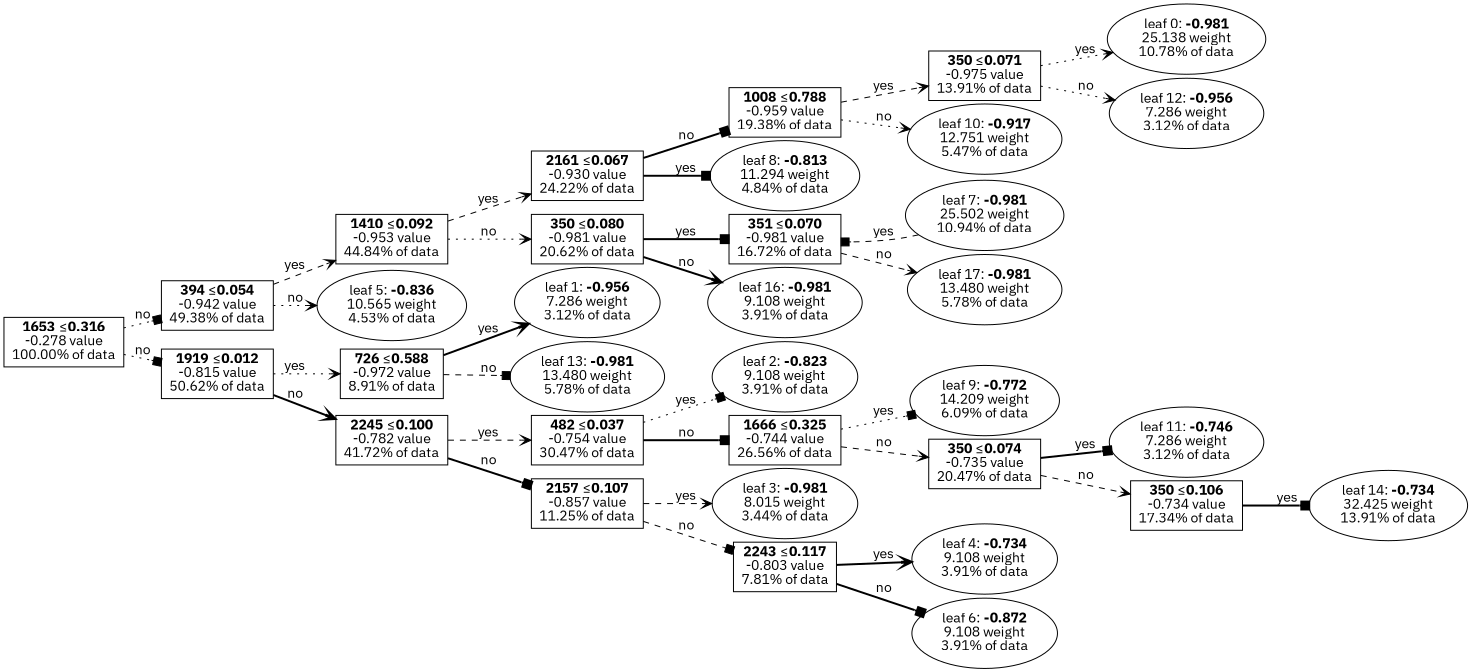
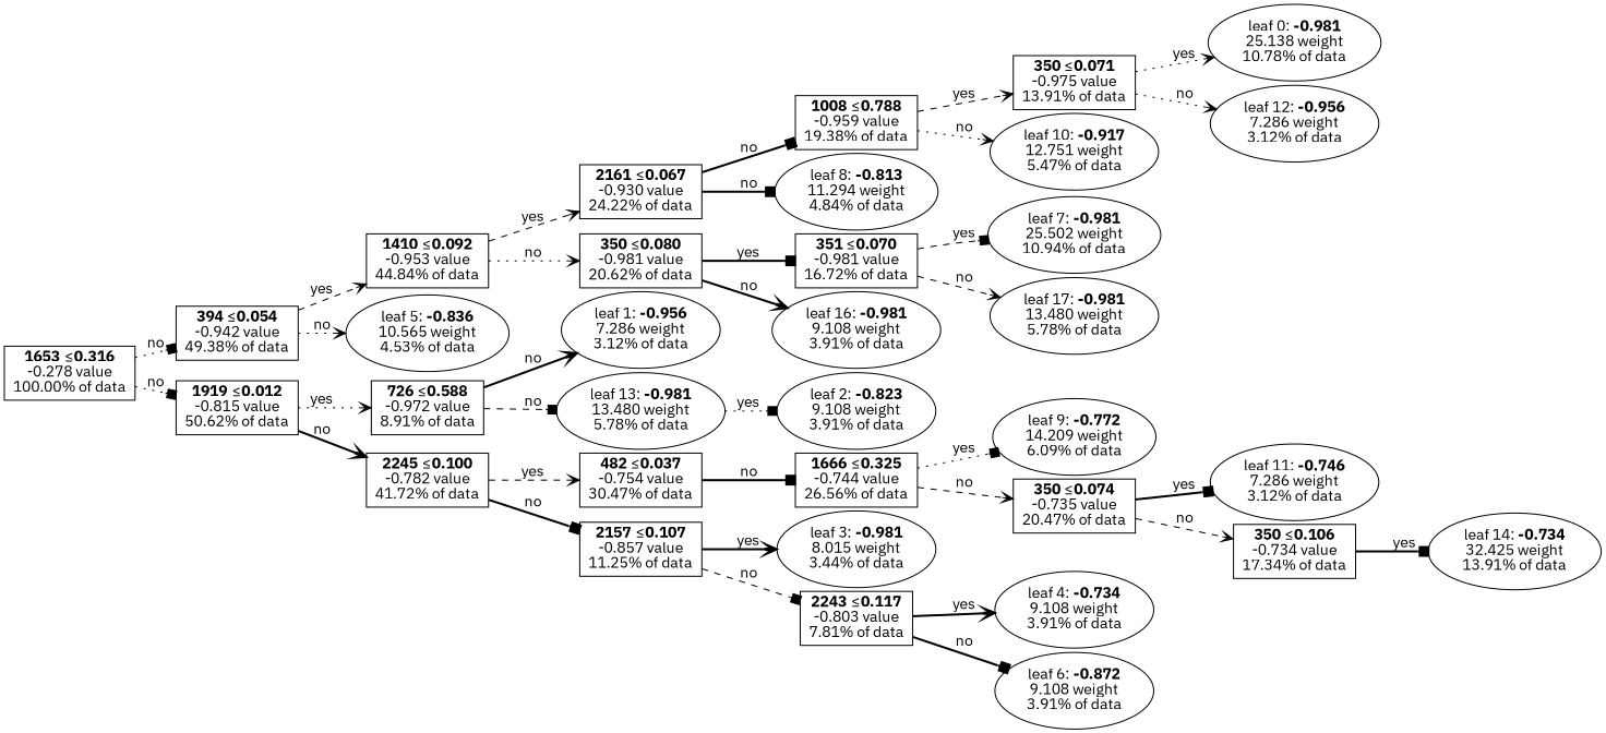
  digraph {
    fontname="IBM Plex Sans"
    nodesep=0.05
    rankdir=LR
    ranksep=0.3
    node [fontname="IBM Plex Sans"]
    edge [arrowhead=vee fontname="IBM Plex Sans" style=bold]
    n1 [fillcolor=white label=<<B>1653</B> &#8804;<B>0.316</B><br/>-0.278 value<br/>100.00% of data> shape=rectangle]
    n2 [fillcolor=white label=<<B>394</B> &#8804;<B>0.054</B><br/>-0.942 value<br/>49.38% of data> shape=rectangle]
    n3 [fillcolor=white label=<<B>1919</B> &#8804;<B>0.012</B><br/>-0.815 value<br/>50.62% of data> shape=rectangle]
    n4 [fillcolor=white label=<<B>1410</B> &#8804;<B>0.092</B><br/>-0.953 value<br/>44.84% of data> shape=rectangle]
    n5 [label=<leaf 5: <B>-0.836</B><br/>10.565 weight<br/>4.53% of data>]
    n6 [fillcolor=white label=<<B>726</B> &#8804;<B>0.588</B><br/>-0.972 value<br/>8.91% of data> shape=rectangle]
    n7 [fillcolor=white label=<<B>2245</B> &#8804;<B>0.100</B><br/>-0.782 value<br/>41.72% of data> shape=rectangle]
    n8 [fillcolor=white label=<<B>2161</B> &#8804;<B>0.067</B><br/>-0.930 value<br/>24.22% of data> shape=rectangle]
    n9 [fillcolor=white label=<<B>350</B> &#8804;<B>0.080</B><br/>-0.981 value<br/>20.62% of data> shape=rectangle]
    n10 [fillcolor=white label=<<B>1008</B> &#8804;<B>0.788</B><br/>-0.959 value<br/>19.38% of data> shape=rectangle]
    n11 [label=<leaf 8: <B>-0.813</B><br/>11.294 weight<br/>4.84% of data>]
    n12 [fillcolor=white label=<<B>351</B> &#8804;<B>0.070</B><br/>-0.981 value<br/>16.72% of data> shape=rectangle]
    n13 [label=<leaf 16: <B>-0.981</B><br/>9.108 weight<br/>3.91% of data>]
    n14 [fillcolor=white label=<<B>350</B> &#8804;<B>0.071</B><br/>-0.975 value<br/>13.91% of data> shape=rectangle]
    n15 [label=<leaf 10: <B>-0.917</B><br/>12.751 weight<br/>5.47% of data>]
    n16 [label=<leaf 0: <B>-0.981</B><br/>25.138 weight<br/>10.78% of data>]
    n17 [label=<leaf 12: <B>-0.956</B><br/>7.286 weight<br/>3.12% of data>]
    n18 [label=<leaf 7: <B>-0.981</B><br/>25.502 weight<br/>10.94% of data>]
    n19 [label=<leaf 17: <B>-0.981</B><br/>13.480 weight<br/>5.78% of data>]
    n20 [label=<leaf 1: <B>-0.956</B><br/>7.286 weight<br/>3.12% of data>]
    n21 [label=<leaf 13: <B>-0.981</B><br/>13.480 weight<br/>5.78% of data>]
    n22 [fillcolor=white label=<<B>482</B> &#8804;<B>0.037</B><br/>-0.754 value<br/>30.47% of data> shape=rectangle]
    n23 [fillcolor=white label=<<B>2157</B> &#8804;<B>0.107</B><br/>-0.857 value<br/>11.25% of data> shape=rectangle]
    n24 [label=<leaf 2: <B>-0.823</B><br/>9.108 weight<br/>3.91% of data>]
    n25 [fillcolor=white label=<<B>1666</B> &#8804;<B>0.325</B><br/>-0.744 value<br/>26.56% of data> shape=rectangle]
    n26 [label=<leaf 3: <B>-0.981</B><br/>8.015 weight<br/>3.44% of data>]
    n27 [fillcolor=white label=<<B>2243</B> &#8804;<B>0.117</B><br/>-0.803 value<br/>7.81% of data> shape=rectangle]
    n28 [label=<leaf 9: <B>-0.772</B><br/>14.209 weight<br/>6.09% of data>]
    n29 [fillcolor=white label=<<B>350</B> &#8804;<B>0.074</B><br/>-0.735 value<br/>20.47% of data> shape=rectangle]
    n30 [label=<leaf 11: <B>-0.746</B><br/>7.286 weight<br/>3.12% of data>]
    n31 [fillcolor=white label=<<B>350</B> &#8804;<B>0.106</B><br/>-0.734 value<br/>17.34% of data> shape=rectangle]
    n32 [label=<leaf 14: <B>-0.734</B><br/>32.425 weight<br/>13.91% of data>]
    n33 [label=<leaf 4: <B>-0.734</B><br/>9.108 weight<br/>3.91% of data>]
    n34 [label=<leaf 6: <B>-0.872</B><br/>9.108 weight<br/>3.91% of data>]
    n1 -> n2 [arrowhead=box label=no style=dotted]
    n1 -> n3 [arrowhead=box label=no style=dotted]
    n2 -> n4 [label=yes style=dashed]
    n2 -> n5 [label=no style=dotted]
    n3 -> n6 [label=yes style=dotted]
    n3 -> n7 [label=no]
    n4 -> n8 [label=yes style=dashed]
    n4 -> n9 [label=no style=dotted]
-   n6 -> n20 [label=yes]
+   n6 -> n20 [label=no]
    n6 -> n21 [arrowhead=box label=no style=dashed]
    n7 -> n22 [label=yes style=dashed]
    n7 -> n23 [arrowhead=box label=no]
    n8 -> n10 [arrowhead=box label=no]
-   n8 -> n11 [arrowhead=box label=yes]
+   n8 -> n11 [arrowhead=box label=no]
    n9 -> n12 [arrowhead=box label=yes]
    n9 -> n13 [label=no]
    n10 -> n14 [label=yes style=dashed]
    n10 -> n15 [label=no style=dotted]
-   n18 -> n12 [arrowhead=box label=yes style=dashed]
+   n12 -> n18 [arrowhead=box label=yes style=dashed]
    n12 -> n19 [label=no style=dashed]
    n14 -> n16 [label=yes style=dotted]
    n14 -> n17 [label=no style=dotted]
-   n22 -> n24 [arrowhead=box label=yes style=dotted]
+   n21 -> n24 [arrowhead=box label=yes style=dotted]
    n22 -> n25 [arrowhead=box label=no]
-   n23 -> n26 [label=yes style=dashed]
+   n23 -> n26 [label=yes]
    n23 -> n27 [arrowhead=box label=no style=dashed]
    n25 -> n28 [arrowhead=box label=yes style=dotted]
    n25 -> n29 [label=no style=dashed]
    n27 -> n33 [label=yes]
    n27 -> n34 [arrowhead=box label=no]
    n29 -> n30 [arrowhead=box label=yes]
    n29 -> n31 [label=no style=dashed]
    n31 -> n32 [arrowhead=box label=yes]
  }
